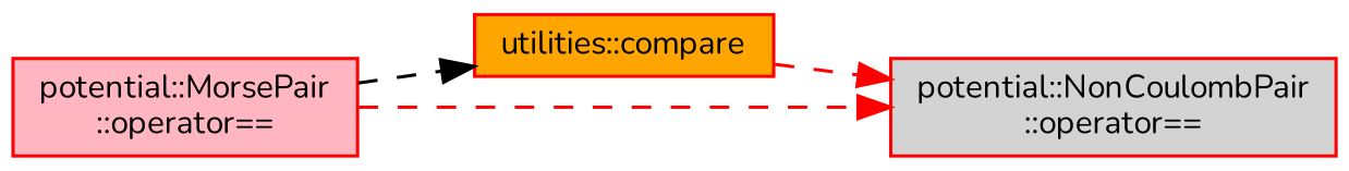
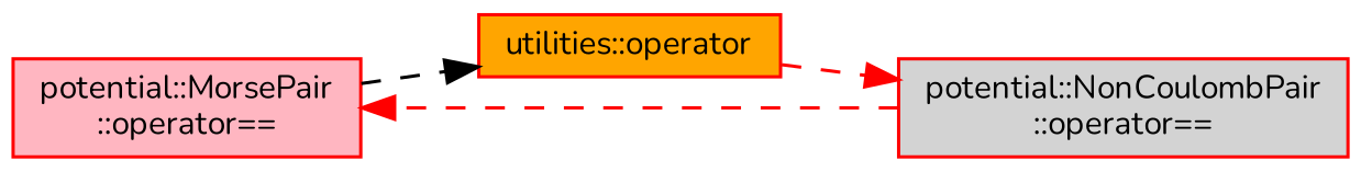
  digraph {
    fontname=Nunito
    rankdir=LR
    node [color=red fontname=Nunito fontsize=10 shape=record style=filled]
    edge [color=red fontname=Nunito fontsize=10 labelfontname=Helvetica labelfontsize=10 style=dashed]
    n1 [fillcolor=lightpink fontcolor=black height=0.2 label="potential::MorsePair\l::operator==" width=0.4]
-   n2 [fillcolor=orange height=0.2 label="utilities::compare" width=0.4]
+   n2 [fillcolor=orange height=0.2 label="utilities::operator" width=0.4]
    n3 [fillcolor=lightgrey height=0.2 label="potential::NonCoulombPair\l::operator==" width=0.4]
    n1 -> n2 [color=black]
-   n1 -> n3
+   n3 -> n1
    n2 -> n3
  }
